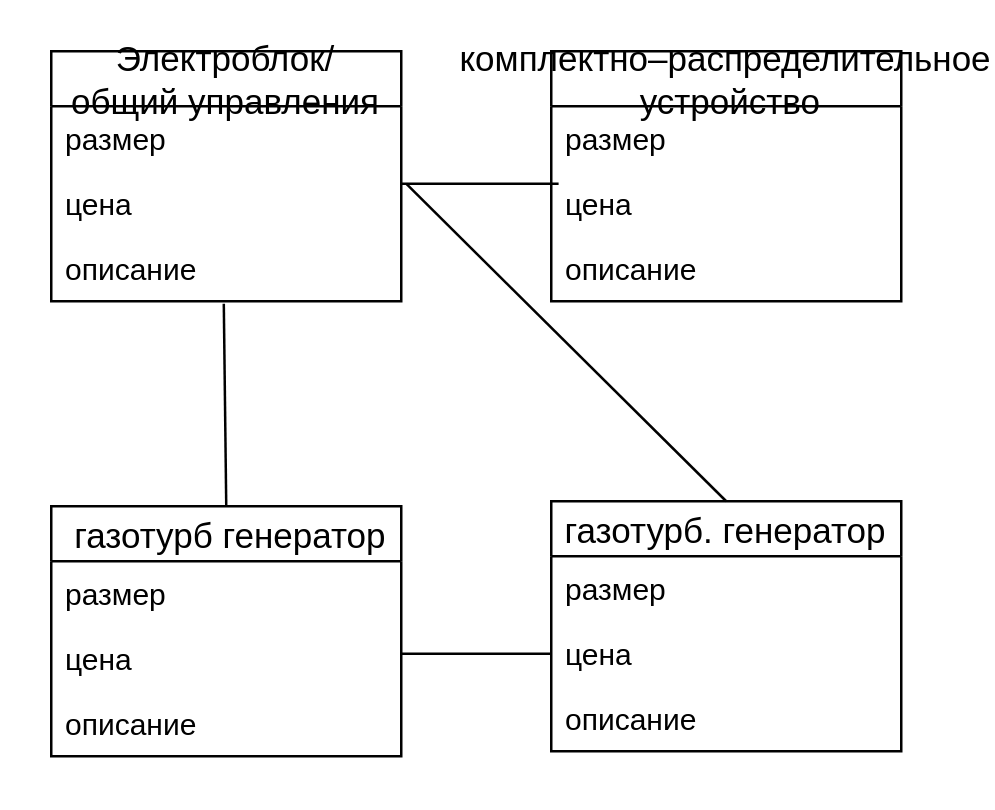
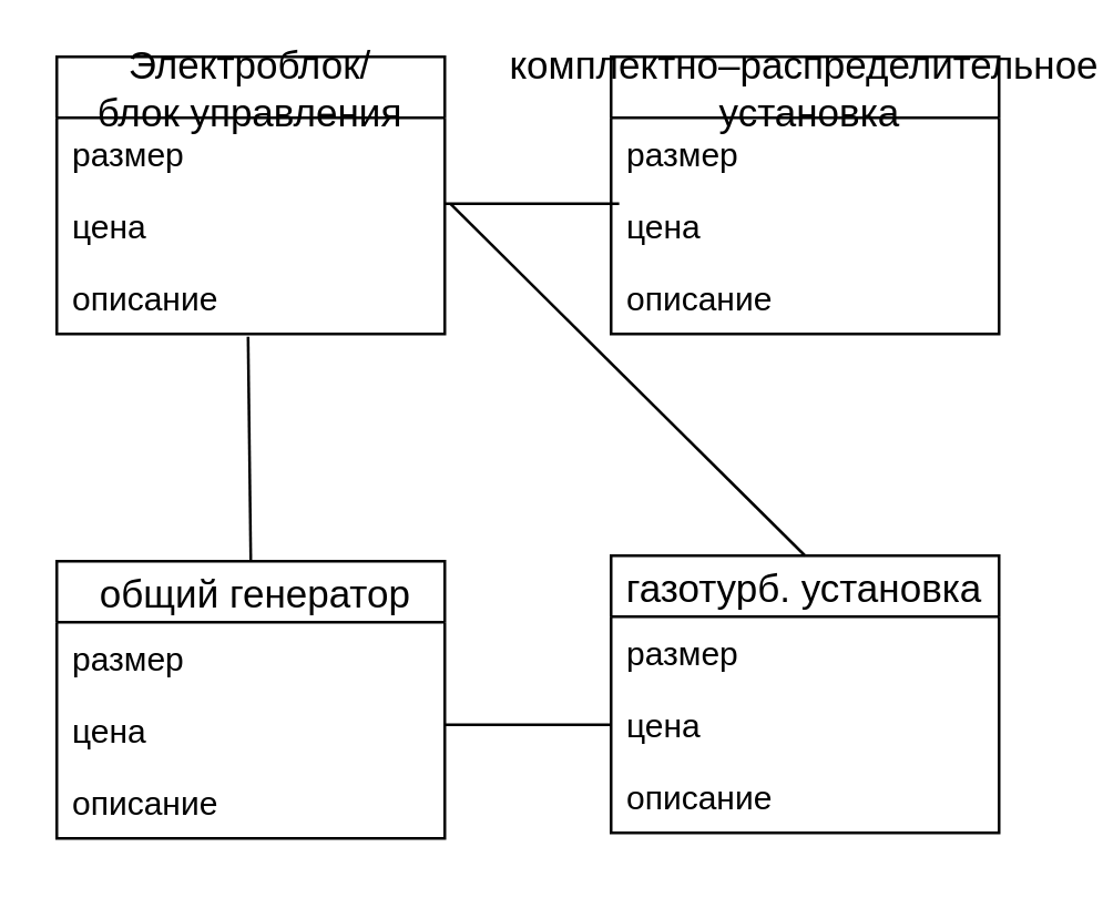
  <mxCell id="0" />
  <mxCell id="1" parent="0" />
- <mxCell id="2" value=" газотурб генератор" style="swimlane;fontStyle=0;childLayout=stackLayout;horizontal=1;startSize=22;fillColor=none;horizontalStack=0;resizeParent=1;resizeParentMax=0;resizeLast=0;collapsible=1;marginBottom=0;swimlaneFillColor=#ffffff;align=center;fontSize=14;" vertex="1" parent="1"><mxGeometry x="20" y="202" width="140" height="100" as="geometry" /></mxCell>
+ <mxCell id="2" value=" общий генератор" style="swimlane;fontStyle=0;childLayout=stackLayout;horizontal=1;startSize=22;fillColor=none;horizontalStack=0;resizeParent=1;resizeParentMax=0;resizeLast=0;collapsible=1;marginBottom=0;swimlaneFillColor=#ffffff;align=center;fontSize=14;" vertex="1" parent="1"><mxGeometry x="20" y="202" width="140" height="100" as="geometry" /></mxCell>
  <mxCell id="3" value="размер" style="text;strokeColor=none;fillColor=none;spacingLeft=4;spacingRight=4;overflow=hidden;rotatable=0;points=[[0,0.5],[1,0.5]];portConstraint=eastwest;fontSize=12;" vertex="1" parent="2"><mxGeometry y="22" width="140" height="26" as="geometry" /></mxCell>
  <mxCell id="4" value="цена" style="text;strokeColor=none;fillColor=none;spacingLeft=4;spacingRight=4;overflow=hidden;rotatable=0;points=[[0,0.5],[1,0.5]];portConstraint=eastwest;fontSize=12;" vertex="1" parent="2"><mxGeometry y="48" width="140" height="26" as="geometry" /></mxCell>
  <mxCell id="5" value="описание" style="text;strokeColor=none;fillColor=none;spacingLeft=4;spacingRight=4;overflow=hidden;rotatable=0;points=[[0,0.5],[1,0.5]];portConstraint=eastwest;fontSize=12;" vertex="1" parent="2"><mxGeometry y="74" width="140" height="26" as="geometry" /></mxCell>
- <mxCell id="6" value="Электроблок/&#10;общий управления" style="swimlane;fontStyle=0;childLayout=stackLayout;horizontal=1;startSize=22;fillColor=none;horizontalStack=0;resizeParent=1;resizeParentMax=0;resizeLast=0;collapsible=1;marginBottom=0;swimlaneFillColor=#ffffff;align=center;fontSize=14;" vertex="1" parent="1"><mxGeometry x="20" y="20" width="140" height="100" as="geometry" /></mxCell>
+ <mxCell id="6" value="Электроблок/&#10;блок управления" style="swimlane;fontStyle=0;childLayout=stackLayout;horizontal=1;startSize=22;fillColor=none;horizontalStack=0;resizeParent=1;resizeParentMax=0;resizeLast=0;collapsible=1;marginBottom=0;swimlaneFillColor=#ffffff;align=center;fontSize=14;" vertex="1" parent="1"><mxGeometry x="20" y="20" width="140" height="100" as="geometry" /></mxCell>
  <mxCell id="7" value="размер" style="text;strokeColor=none;fillColor=none;spacingLeft=4;spacingRight=4;overflow=hidden;rotatable=0;points=[[0,0.5],[1,0.5]];portConstraint=eastwest;fontSize=12;" vertex="1" parent="6"><mxGeometry y="22" width="140" height="26" as="geometry" /></mxCell>
  <mxCell id="8" value="цена" style="text;strokeColor=none;fillColor=none;spacingLeft=4;spacingRight=4;overflow=hidden;rotatable=0;points=[[0,0.5],[1,0.5]];portConstraint=eastwest;fontSize=12;" vertex="1" parent="6"><mxGeometry y="48" width="140" height="26" as="geometry" /></mxCell>
  <mxCell id="9" value="описание" style="text;strokeColor=none;fillColor=none;spacingLeft=4;spacingRight=4;overflow=hidden;rotatable=0;points=[[0,0.5],[1,0.5]];portConstraint=eastwest;fontSize=12;" vertex="1" parent="6"><mxGeometry y="74" width="140" height="26" as="geometry" /></mxCell>
- <mxCell id="10" value="газотурб. генератор" style="swimlane;fontStyle=0;childLayout=stackLayout;horizontal=1;startSize=22;fillColor=none;horizontalStack=0;resizeParent=1;resizeParentMax=0;resizeLast=0;collapsible=1;marginBottom=0;swimlaneFillColor=#ffffff;align=center;fontSize=14;" vertex="1" parent="1"><mxGeometry x="220" y="200" width="140" height="100" as="geometry" /></mxCell>
+ <mxCell id="10" value="газотурб. установка" style="swimlane;fontStyle=0;childLayout=stackLayout;horizontal=1;startSize=22;fillColor=none;horizontalStack=0;resizeParent=1;resizeParentMax=0;resizeLast=0;collapsible=1;marginBottom=0;swimlaneFillColor=#ffffff;align=center;fontSize=14;" vertex="1" parent="1"><mxGeometry x="220" y="200" width="140" height="100" as="geometry" /></mxCell>
  <mxCell id="11" value="размер" style="text;strokeColor=none;fillColor=none;spacingLeft=4;spacingRight=4;overflow=hidden;rotatable=0;points=[[0,0.5],[1,0.5]];portConstraint=eastwest;fontSize=12;" vertex="1" parent="10"><mxGeometry y="22" width="140" height="26" as="geometry" /></mxCell>
  <mxCell id="12" value="цена" style="text;strokeColor=none;fillColor=none;spacingLeft=4;spacingRight=4;overflow=hidden;rotatable=0;points=[[0,0.5],[1,0.5]];portConstraint=eastwest;fontSize=12;" vertex="1" parent="10"><mxGeometry y="48" width="140" height="26" as="geometry" /></mxCell>
  <mxCell id="13" value="описание" style="text;strokeColor=none;fillColor=none;spacingLeft=4;spacingRight=4;overflow=hidden;rotatable=0;points=[[0,0.5],[1,0.5]];portConstraint=eastwest;fontSize=12;" vertex="1" parent="10"><mxGeometry y="74" width="140" height="26" as="geometry" /></mxCell>
- <mxCell id="14" value="комплектно–распределительное&#10; устройство" style="swimlane;fontStyle=0;childLayout=stackLayout;horizontal=1;startSize=22;fillColor=none;horizontalStack=0;resizeParent=1;resizeParentMax=0;resizeLast=0;collapsible=1;marginBottom=0;swimlaneFillColor=#ffffff;align=center;fontSize=14;" vertex="1" parent="1"><mxGeometry x="220" y="20" width="140" height="100" as="geometry" /></mxCell>
+ <mxCell id="14" value="комплектно–распределительное&#10; установка" style="swimlane;fontStyle=0;childLayout=stackLayout;horizontal=1;startSize=22;fillColor=none;horizontalStack=0;resizeParent=1;resizeParentMax=0;resizeLast=0;collapsible=1;marginBottom=0;swimlaneFillColor=#ffffff;align=center;fontSize=14;" vertex="1" parent="1"><mxGeometry x="220" y="20" width="140" height="100" as="geometry" /></mxCell>
  <mxCell id="15" value="размер" style="text;strokeColor=none;fillColor=none;spacingLeft=4;spacingRight=4;overflow=hidden;rotatable=0;points=[[0,0.5],[1,0.5]];portConstraint=eastwest;fontSize=12;" vertex="1" parent="14"><mxGeometry y="22" width="140" height="26" as="geometry" /></mxCell>
  <mxCell id="16" value="цена" style="text;strokeColor=none;fillColor=none;spacingLeft=4;spacingRight=4;overflow=hidden;rotatable=0;points=[[0,0.5],[1,0.5]];portConstraint=eastwest;fontSize=12;" vertex="1" parent="14"><mxGeometry y="48" width="140" height="26" as="geometry" /></mxCell>
  <mxCell id="17" value="описание" style="text;strokeColor=none;fillColor=none;spacingLeft=4;spacingRight=4;overflow=hidden;rotatable=0;points=[[0,0.5],[1,0.5]];portConstraint=eastwest;fontSize=12;" vertex="1" parent="14"><mxGeometry y="74" width="140" height="26" as="geometry" /></mxCell>
  <mxCell id="18" value="" style="endArrow=none;html=1;entryX=0.021;entryY=1.192;entryDx=0;entryDy=0;entryPerimeter=0;exitX=1;exitY=0.192;exitDx=0;exitDy=0;exitPerimeter=0;" edge="1" parent="1" source="8" target="15"><mxGeometry width="50" height="50" relative="1" as="geometry"><mxPoint x="160" y="107" as="sourcePoint" /><mxPoint x="210" y="57" as="targetPoint" /></mxGeometry></mxCell>
  <mxCell id="19" value="" style="endArrow=none;html=1;entryX=0.493;entryY=1.038;entryDx=0;entryDy=0;entryPerimeter=0;exitX=0.5;exitY=0;exitDx=0;exitDy=0;" edge="1" parent="1" source="2" target="9"><mxGeometry width="50" height="50" relative="1" as="geometry"><mxPoint x="70" y="172" as="sourcePoint" /><mxPoint x="120" y="122" as="targetPoint" /></mxGeometry></mxCell>
  <mxCell id="20" value="" style="endArrow=none;html=1;entryX=0;entryY=0.5;entryDx=0;entryDy=0;" edge="1" parent="1" target="12"><mxGeometry width="50" height="50" relative="1" as="geometry"><mxPoint x="160" y="261" as="sourcePoint" /><mxPoint x="120" y="347" as="targetPoint" /></mxGeometry></mxCell>
  <mxCell id="21" value="" style="endArrow=none;html=1;entryX=0.5;entryY=0;entryDx=0;entryDy=0;exitX=1.014;exitY=0.192;exitDx=0;exitDy=0;exitPerimeter=0;" edge="1" parent="1" source="8" target="10"><mxGeometry width="50" height="50" relative="1" as="geometry"><mxPoint x="160" y="192" as="sourcePoint" /><mxPoint x="210" y="142" as="targetPoint" /></mxGeometry></mxCell>
